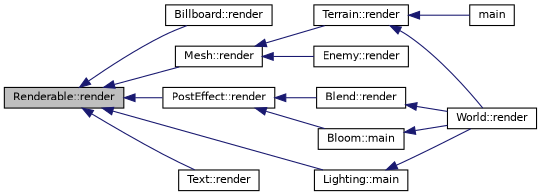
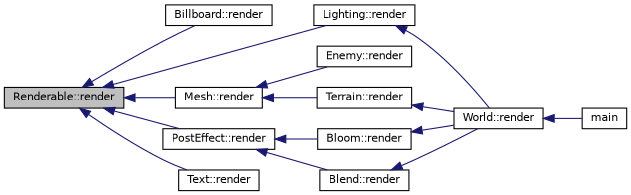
  digraph {
    rankdir=LR
    node [color=black fillcolor=white fontname=Helvetica fontsize=10 shape=record style=filled]
    edge [color=midnightblue dir=back fontname=Helvetica fontsize=10 labelfontname=Helvetica labelfontsize=10 style=solid]
    n1 [fillcolor=grey75 fontcolor=black height=0.2 label="Renderable::render" width=0.4]
    n2 [height=0.2 label="Billboard::render" width=0.4]
-   n3 [height=0.2 label="Lighting::main" width=0.4]
+   n3 [height=0.2 label="Lighting::render" width=0.4]
    n4 [height=0.2 label="Mesh::render" width=0.4]
    n5 [height=0.2 label="PostEffect::render" width=0.4]
    n6 [height=0.2 label="Text::render" width=0.4]
    n7 [height=0.2 label="World::render" width=0.4]
    n8 [height=0.2 label="Enemy::render" width=0.4]
    n9 [height=0.2 label="Terrain::render" width=0.4]
-   n10 [height=0.2 label="Bloom::main" width=0.4]
+   n10 [height=0.2 label="Bloom::render" width=0.4]
    n11 [height=0.2 label="Blend::render" width=0.4]
    n12 [height=0.2 label=main width=0.4]
    n1 -> n2
    n1 -> n3
    n1 -> n4
    n1 -> n5
    n1 -> n6
    n3 -> n7
    n4 -> n8
    n4 -> n9
    n5 -> n10
    n5 -> n11
-   n9 -> n12
+   n7 -> n12
    n9 -> n7
    n10 -> n7
    n11 -> n7
  }
